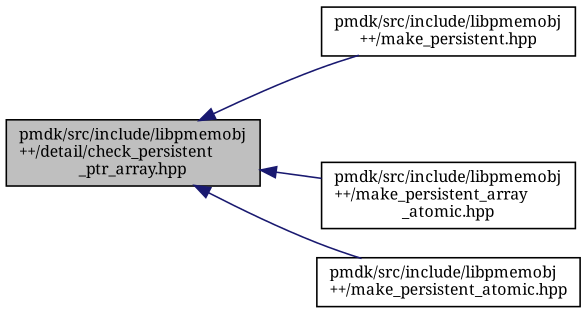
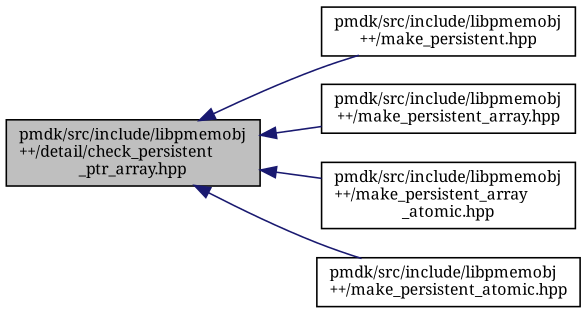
  digraph {
    rankdir=LR
    fontname="Noto Serif"
    node [color=black fillcolor=white fontname="Noto Serif" fontsize=10 shape=record style=filled]
    edge [color=midnightblue dir=back fontname="Noto Serif" fontsize=10 labelfontname=Helvetica labelfontsize=10 style=solid]
    n1 [fillcolor=grey75 fontcolor=black height=0.2 label="pmdk/src/include/libpmemobj\l++/detail/check_persistent\l_ptr_array.hpp" width=0.4]
    n2 [height=0.2 label="pmdk/src/include/libpmemobj\l++/make_persistent.hpp" width=0.4]
+   n3 [height=0.2 label="pmdk/src/include/libpmemobj\l++/make_persistent_array.hpp" width=0.4]
    n4 [height=0.2 label="pmdk/src/include/libpmemobj\l++/make_persistent_array\l_atomic.hpp" width=0.4]
    n5 [height=0.2 label="pmdk/src/include/libpmemobj\l++/make_persistent_atomic.hpp" width=0.4]
    n1 -> n2
+   n1 -> n3
    n1 -> n4
    n1 -> n5
  }
